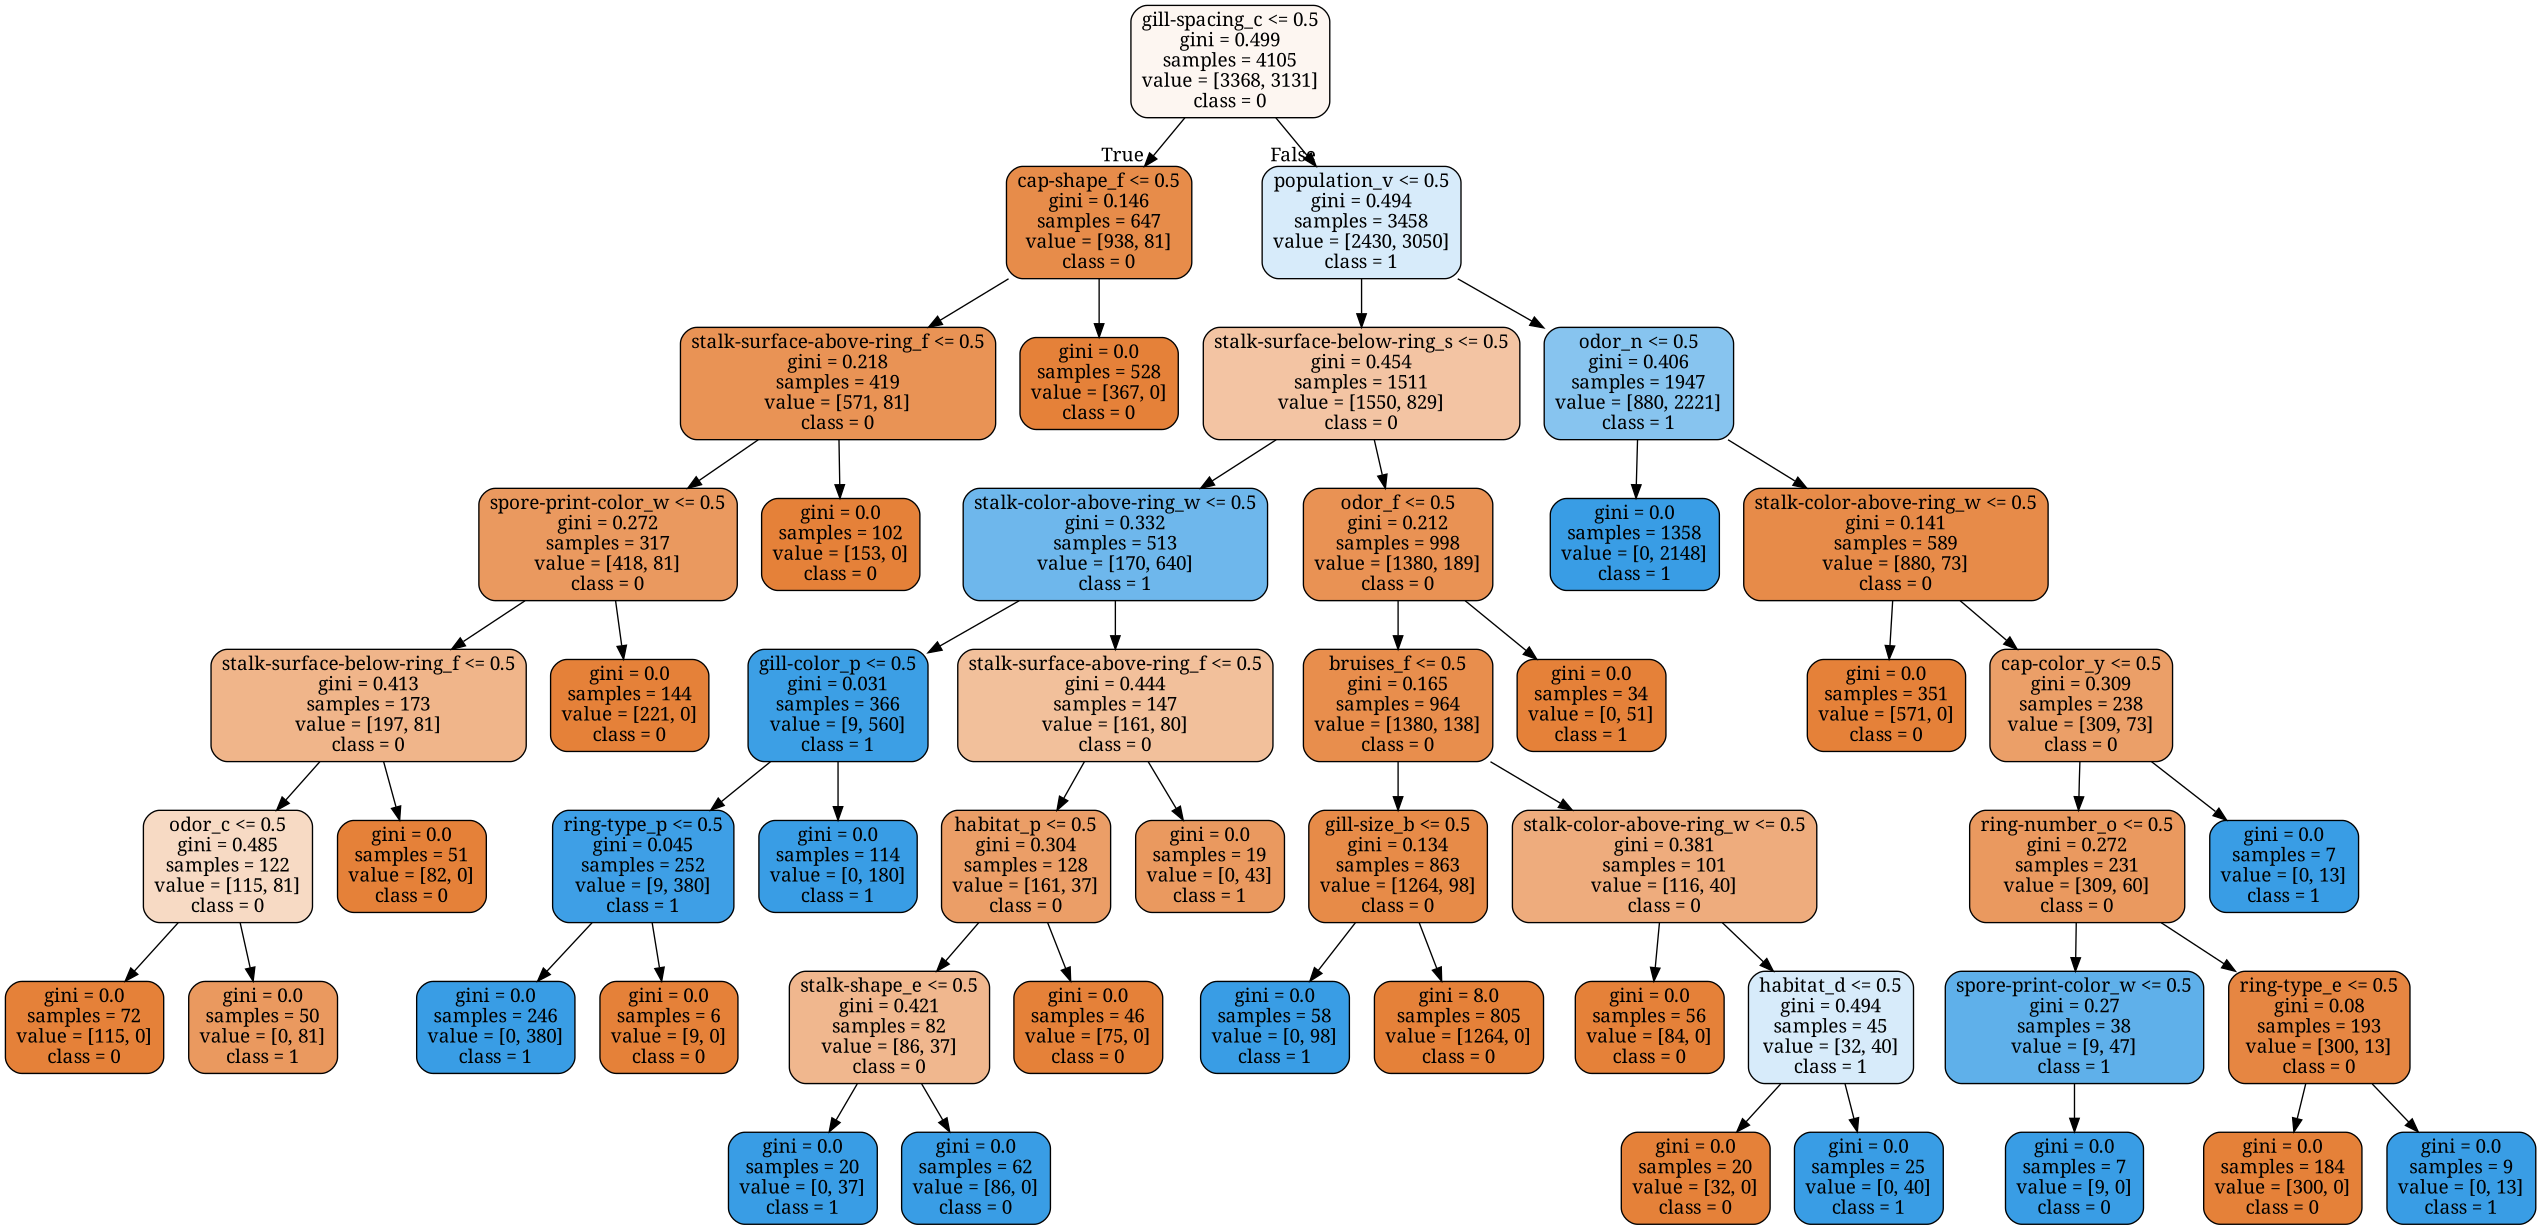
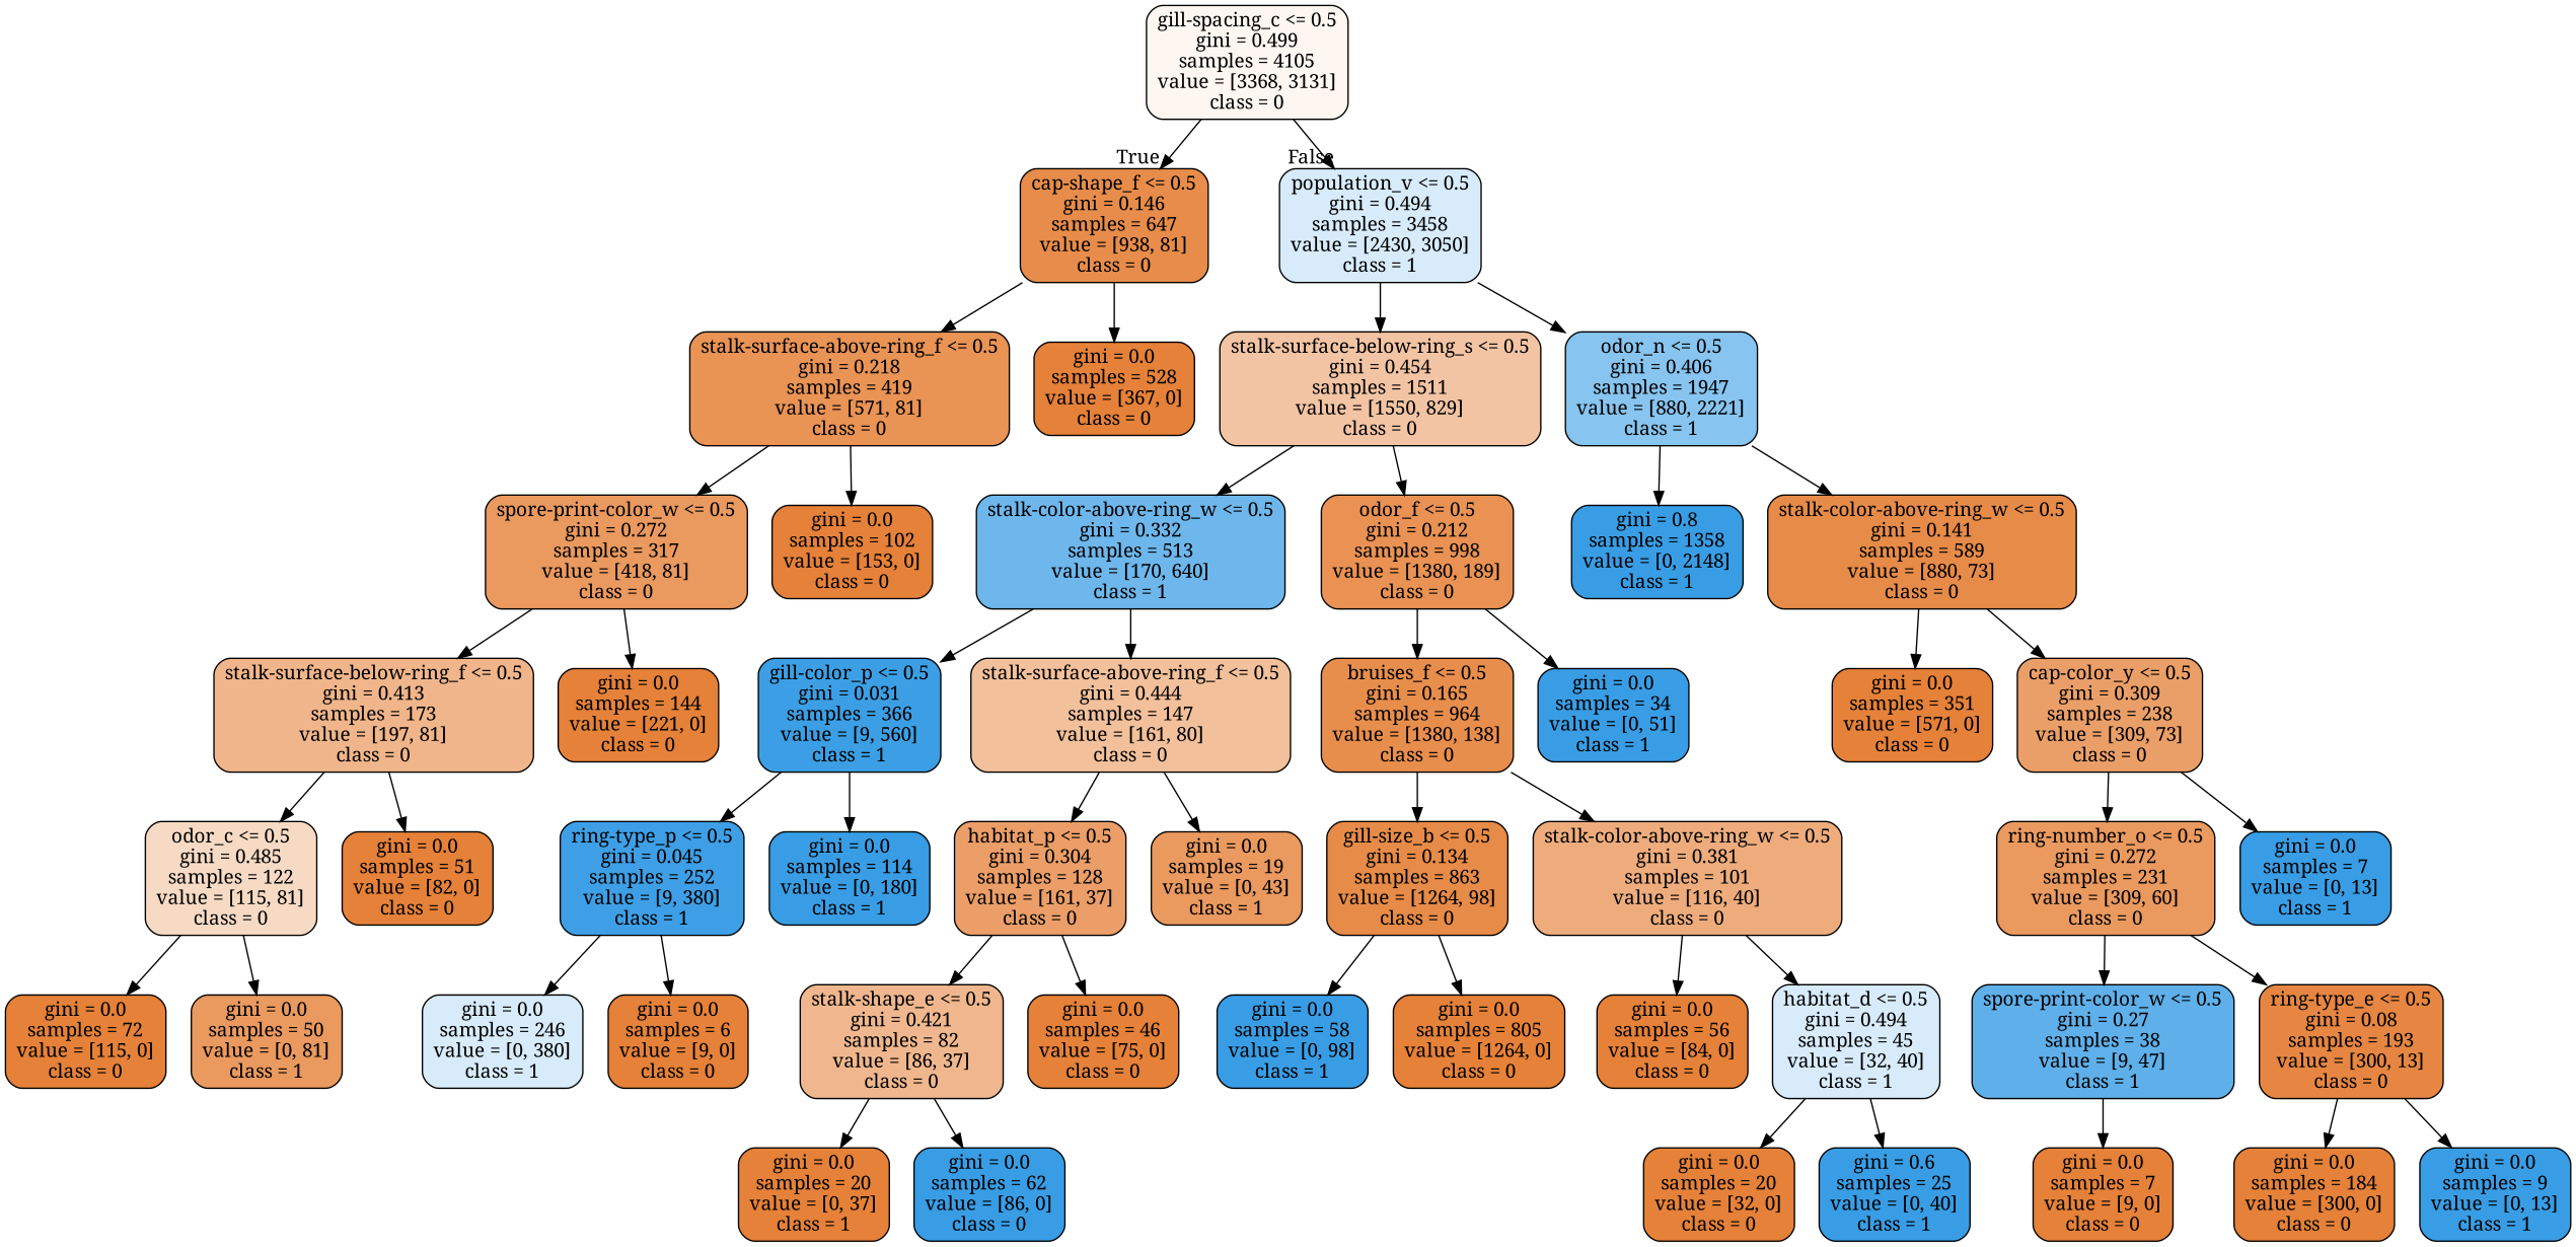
  digraph {
    fontname="Noto Serif"
    node [color=black fillcolor="#e58139" fontname="Noto Serif" shape=box style="filled, rounded"]
    edge [fontname="Noto Serif"]
    n1 [fillcolor="#fdf6f1" label="gill-spacing_c <= 0.5\ngini = 0.499\nsamples = 4105\nvalue = [3368, 3131]\nclass = 0"]
    n2 [fillcolor="#e78c4a" label="cap-shape_f <= 0.5\ngini = 0.146\nsamples = 647\nvalue = [938, 81]\nclass = 0"]
    n3 [fillcolor="#d7ebfa" label="population_v <= 0.5\ngini = 0.494\nsamples = 3458\nvalue = [2430, 3050]\nclass = 1"]
    n4 [fillcolor="#e99355" label="stalk-surface-above-ring_f <= 0.5\ngini = 0.218\nsamples = 419\nvalue = [571, 81]\nclass = 0"]
    n5 [label="gini = 0.0\nsamples = 528\nvalue = [367, 0]\nclass = 0"]
    n6 [fillcolor="#f3c4a3" label="stalk-surface-below-ring_s <= 0.5\ngini = 0.454\nsamples = 1511\nvalue = [1550, 829]\nclass = 0"]
    n7 [fillcolor="#87c4ef" label="odor_n <= 0.5\ngini = 0.406\nsamples = 1947\nvalue = [880, 2221]\nclass = 1"]
    n8 [fillcolor="#ea995f" label="spore-print-color_w <= 0.5\ngini = 0.272\nsamples = 317\nvalue = [418, 81]\nclass = 0"]
    n9 [label="gini = 0.0\nsamples = 102\nvalue = [153, 0]\nclass = 0"]
    n10 [fillcolor="#f0b58a" label="stalk-surface-below-ring_f <= 0.5\ngini = 0.413\nsamples = 173\nvalue = [197, 81]\nclass = 0"]
    n11 [label="gini = 0.0\nsamples = 144\nvalue = [221, 0]\nclass = 0"]
    n12 [fillcolor="#f7dac4" label="odor_c <= 0.5\ngini = 0.485\nsamples = 122\nvalue = [115, 81]\nclass = 0"]
    n13 [label="gini = 0.0\nsamples = 51\nvalue = [82, 0]\nclass = 0"]
    n14 [label="gini = 0.0\nsamples = 72\nvalue = [115, 0]\nclass = 0"]
    n15 [fillcolor="#ea995f" label="gini = 0.0\nsamples = 50\nvalue = [0, 81]\nclass = 1"]
    n16 [fillcolor="#6eb7ec" label="stalk-color-above-ring_w <= 0.5\ngini = 0.332\nsamples = 513\nvalue = [170, 640]\nclass = 1"]
    n17 [fillcolor="#e99254" label="odor_f <= 0.5\ngini = 0.212\nsamples = 998\nvalue = [1380, 189]\nclass = 0"]
-   n18 [fillcolor="#399de5" label="gini = 0.0\nsamples = 1358\nvalue = [0, 2148]\nclass = 1"]
+   n18 [fillcolor="#399de5" label="gini = 0.8\nsamples = 1358\nvalue = [0, 2148]\nclass = 1"]
    n19 [fillcolor="#e78b49" label="stalk-color-above-ring_w <= 0.5\ngini = 0.141\nsamples = 589\nvalue = [880, 73]\nclass = 0"]
    n20 [fillcolor="#3c9fe5" label="gill-color_p <= 0.5\ngini = 0.031\nsamples = 366\nvalue = [9, 560]\nclass = 1"]
    n21 [fillcolor="#f2c09b" label="stalk-surface-above-ring_f <= 0.5\ngini = 0.444\nsamples = 147\nvalue = [161, 80]\nclass = 0"]
    n22 [fillcolor="#e88e4d" label="bruises_f <= 0.5\ngini = 0.165\nsamples = 964\nvalue = [1380, 138]\nclass = 0"]
-   n23 [label="gini = 0.0\nsamples = 34\nvalue = [0, 51]\nclass = 1"]
+   n23 [fillcolor="#399de5" label="gini = 0.0\nsamples = 34\nvalue = [0, 51]\nclass = 1"]
    n24 [fillcolor="#3e9fe6" label="ring-type_p <= 0.5\ngini = 0.045\nsamples = 252\nvalue = [9, 380]\nclass = 1"]
    n25 [fillcolor="#399de5" label="gini = 0.0\nsamples = 114\nvalue = [0, 180]\nclass = 1"]
    n26 [fillcolor="#eb9e67" label="habitat_p <= 0.5\ngini = 0.304\nsamples = 128\nvalue = [161, 37]\nclass = 0"]
    n27 [fillcolor="#ea995f" label="gini = 0.0\nsamples = 19\nvalue = [0, 43]\nclass = 1"]
-   n28 [fillcolor="#399de5" label="gini = 0.0\nsamples = 246\nvalue = [0, 380]\nclass = 1"]
+   n28 [fillcolor="#d7ebfa" label="gini = 0.0\nsamples = 246\nvalue = [0, 380]\nclass = 1"]
    n29 [label="gini = 0.0\nsamples = 6\nvalue = [9, 0]\nclass = 0"]
    n30 [fillcolor="#f0b78e" label="stalk-shape_e <= 0.5\ngini = 0.421\nsamples = 82\nvalue = [86, 37]\nclass = 0"]
    n31 [label="gini = 0.0\nsamples = 46\nvalue = [75, 0]\nclass = 0"]
-   n32 [fillcolor="#399de5" label="gini = 0.0\nsamples = 20\nvalue = [0, 37]\nclass = 1"]
+   n32 [label="gini = 0.0\nsamples = 20\nvalue = [0, 37]\nclass = 1"]
    n33 [fillcolor="#399de5" label="gini = 0.0\nsamples = 62\nvalue = [86, 0]\nclass = 0"]
    n34 [fillcolor="#e78b48" label="gill-size_b <= 0.5\ngini = 0.134\nsamples = 863\nvalue = [1264, 98]\nclass = 0"]
    n35 [fillcolor="#eeac7d" label="stalk-color-above-ring_w <= 0.5\ngini = 0.381\nsamples = 101\nvalue = [116, 40]\nclass = 0"]
    n36 [fillcolor="#399de5" label="gini = 0.0\nsamples = 58\nvalue = [0, 98]\nclass = 1"]
-   n37 [label="gini = 8.0\nsamples = 805\nvalue = [1264, 0]\nclass = 0"]
+   n37 [label="gini = 0.0\nsamples = 805\nvalue = [1264, 0]\nclass = 0"]
    n38 [label="gini = 0.0\nsamples = 56\nvalue = [84, 0]\nclass = 0"]
    n39 [fillcolor="#d7ebfa" label="habitat_d <= 0.5\ngini = 0.494\nsamples = 45\nvalue = [32, 40]\nclass = 1"]
    n40 [label="gini = 0.0\nsamples = 20\nvalue = [32, 0]\nclass = 0"]
-   n41 [fillcolor="#399de5" label="gini = 0.0\nsamples = 25\nvalue = [0, 40]\nclass = 1"]
+   n41 [fillcolor="#399de5" label="gini = 0.6\nsamples = 25\nvalue = [0, 40]\nclass = 1"]
    n42 [label="gini = 0.0\nsamples = 351\nvalue = [571, 0]\nclass = 0"]
    n43 [fillcolor="#eb9f68" label="cap-color_y <= 0.5\ngini = 0.309\nsamples = 238\nvalue = [309, 73]\nclass = 0"]
    n44 [fillcolor="#ea995f" label="ring-number_o <= 0.5\ngini = 0.272\nsamples = 231\nvalue = [309, 60]\nclass = 0"]
    n45 [fillcolor="#399de5" label="gini = 0.0\nsamples = 7\nvalue = [0, 13]\nclass = 1"]
    n46 [fillcolor="#5fb0ea" label="spore-print-color_w <= 0.5\ngini = 0.27\nsamples = 38\nvalue = [9, 47]\nclass = 1"]
    n47 [fillcolor="#e68642" label="ring-type_e <= 0.5\ngini = 0.08\nsamples = 193\nvalue = [300, 13]\nclass = 0"]
-   n48 [fillcolor="#399de5" label="gini = 0.0\nsamples = 7\nvalue = [9, 0]\nclass = 0"]
+   n48 [label="gini = 0.0\nsamples = 7\nvalue = [9, 0]\nclass = 0"]
    n49 [label="gini = 0.0\nsamples = 184\nvalue = [300, 0]\nclass = 0"]
    n50 [fillcolor="#399de5" label="gini = 0.0\nsamples = 9\nvalue = [0, 13]\nclass = 1"]
    n1 -> n2 [headlabel=True labelangle=45 labeldistance=2.5]
    n1 -> n3 [headlabel=False labelangle=-45 labeldistance=2.5]
    n2 -> n4
    n2 -> n5
    n3 -> n6
    n3 -> n7
    n4 -> n8
    n4 -> n9
    n6 -> n16
    n6 -> n17
    n7 -> n18
    n7 -> n19
    n8 -> n10
    n8 -> n11
    n10 -> n12
    n10 -> n13
    n12 -> n14
    n12 -> n15
    n16 -> n20
    n16 -> n21
    n17 -> n22
    n17 -> n23
    n19 -> n42
    n19 -> n43
    n20 -> n24
    n20 -> n25
    n21 -> n26
    n21 -> n27
    n22 -> n34
    n22 -> n35
    n24 -> n28
    n24 -> n29
    n26 -> n30
    n26 -> n31
    n30 -> n32
    n30 -> n33
    n34 -> n36
    n34 -> n37
    n35 -> n38
    n35 -> n39
    n39 -> n40
    n39 -> n41
    n43 -> n44
    n43 -> n45
    n44 -> n46
    n44 -> n47
    n46 -> n48
    n47 -> n49
    n47 -> n50
  }
